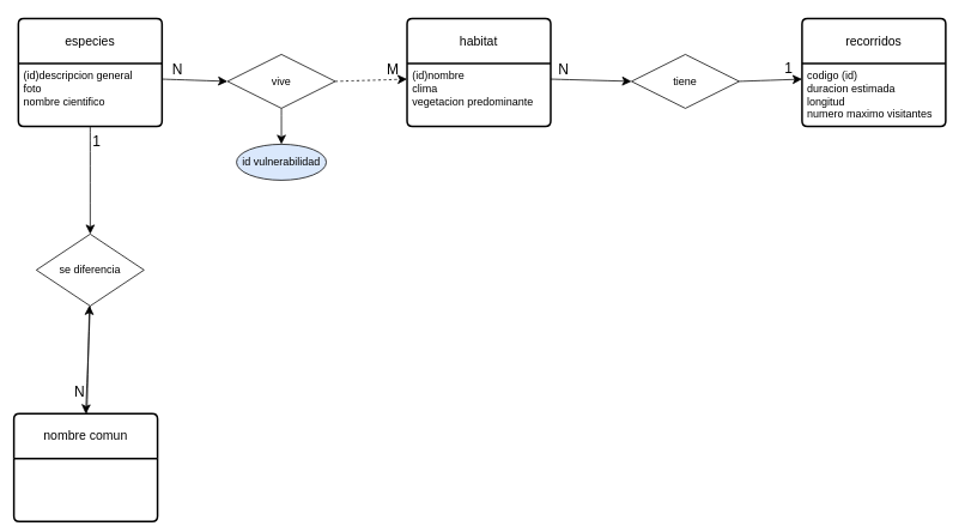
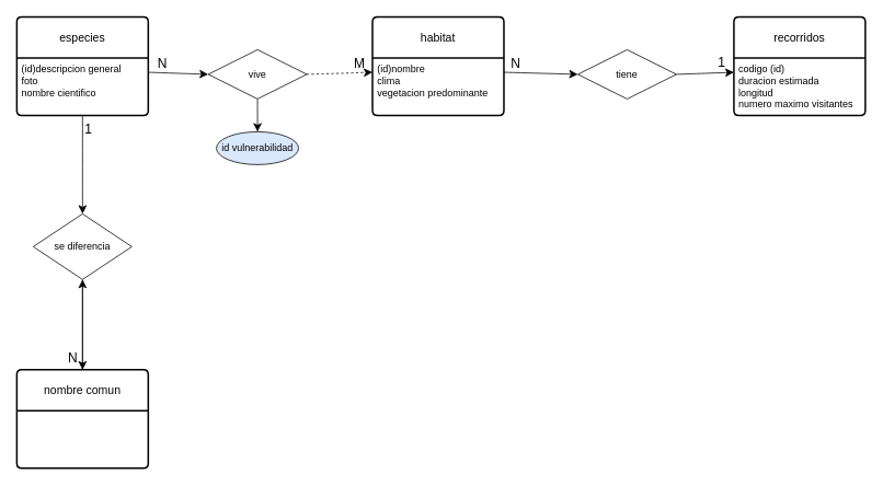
  <mxCell id="0" />
  <mxCell id="1" parent="0" />
  <mxCell id="2" style="edgeStyle=none;curved=1;rounded=0;orthogonalLoop=1;jettySize=auto;html=1;fontSize=12;startSize=8;endSize=8;" edge="1" parent="1" source="6" target="5"><mxGeometry relative="1" as="geometry" /></mxCell>
  <mxCell id="3" value="" style="edgeStyle=none;curved=1;rounded=0;orthogonalLoop=1;jettySize=auto;html=1;fontSize=12;startSize=8;endSize=8;" edge="1" parent="1" source="4" target="8"><mxGeometry relative="1" as="geometry" /></mxCell>
- <mxCell id="4" value="nombre comun" style="swimlane;childLayout=stackLayout;horizontal=1;startSize=50;horizontalStack=0;rounded=1;fontSize=14;fontStyle=0;strokeWidth=2;resizeParent=0;resizeLast=1;shadow=0;dashed=0;align=center;arcSize=4;whiteSpace=wrap;html=1;" vertex="1" parent="1"><mxGeometry x="15" y="460" width="160" height="120" as="geometry" /></mxCell>
+ <mxCell id="4" value="nombre comun" style="swimlane;childLayout=stackLayout;horizontal=1;startSize=50;horizontalStack=0;rounded=1;fontSize=14;fontStyle=0;strokeWidth=2;resizeParent=0;resizeLast=1;shadow=0;dashed=0;align=center;arcSize=4;whiteSpace=wrap;html=1;" vertex="1" parent="1"><mxGeometry x="20" y="450" width="160" height="120" as="geometry" /></mxCell>
  <mxCell id="5" value="especies" style="swimlane;childLayout=stackLayout;horizontal=1;startSize=50;horizontalStack=0;rounded=1;fontSize=14;fontStyle=0;strokeWidth=2;resizeParent=0;resizeLast=1;shadow=0;dashed=0;align=center;arcSize=4;whiteSpace=wrap;html=1;" vertex="1" parent="1"><mxGeometry x="20" y="20" width="160" height="120" as="geometry" /></mxCell>
  <mxCell id="6" value="(id)descripcion general&lt;div&gt;foto&lt;/div&gt;&lt;div&gt;nombre cientifico&lt;/div&gt;" style="align=left;strokeColor=none;fillColor=none;spacingLeft=4;spacingRight=4;fontSize=12;verticalAlign=top;resizable=0;rotatable=0;part=1;html=1;whiteSpace=wrap;" vertex="1" parent="5"><mxGeometry y="50" width="160" height="70" as="geometry" /></mxCell>
  <mxCell id="7" style="edgeStyle=none;curved=1;rounded=0;orthogonalLoop=1;jettySize=auto;html=1;exitX=0.5;exitY=1;exitDx=0;exitDy=0;entryX=0.5;entryY=0;entryDx=0;entryDy=0;fontSize=12;startSize=8;endSize=8;" edge="1" parent="1" source="8" target="4"><mxGeometry relative="1" as="geometry" /></mxCell>
  <mxCell id="8" value="se diferencia" style="shape=rhombus;perimeter=rhombusPerimeter;whiteSpace=wrap;html=1;align=center;" vertex="1" parent="1"><mxGeometry x="40" y="260" width="120" height="80" as="geometry" /></mxCell>
  <mxCell id="9" style="edgeStyle=none;curved=1;rounded=0;orthogonalLoop=1;jettySize=auto;html=1;exitX=0.5;exitY=1;exitDx=0;exitDy=0;entryX=0.5;entryY=0;entryDx=0;entryDy=0;fontSize=12;startSize=8;endSize=8;" edge="1" parent="1" source="6" target="8"><mxGeometry relative="1" as="geometry" /></mxCell>
  <mxCell id="10" value="habitat" style="swimlane;childLayout=stackLayout;horizontal=1;startSize=50;horizontalStack=0;rounded=1;fontSize=14;fontStyle=0;strokeWidth=2;resizeParent=0;resizeLast=1;shadow=0;dashed=0;align=center;arcSize=4;whiteSpace=wrap;html=1;" vertex="1" parent="1"><mxGeometry x="453" y="20" width="160" height="120" as="geometry" /></mxCell>
  <mxCell id="11" value="(id)nombre&lt;div&gt;clima&lt;/div&gt;&lt;div&gt;vegetacion predominante&lt;/div&gt;&lt;div&gt;&lt;br&gt;&lt;/div&gt;" style="align=left;strokeColor=none;fillColor=none;spacingLeft=4;spacingRight=4;fontSize=12;verticalAlign=top;resizable=0;rotatable=0;part=1;html=1;whiteSpace=wrap;" vertex="1" parent="10"><mxGeometry y="50" width="160" height="70" as="geometry" /></mxCell>
  <mxCell id="12" style="edgeStyle=none;curved=1;rounded=0;orthogonalLoop=1;jettySize=auto;html=1;exitX=1;exitY=0.5;exitDx=0;exitDy=0;entryX=0;entryY=0.25;entryDx=0;entryDy=0;fontSize=12;startSize=8;endSize=8;dashed=1;" edge="1" parent="1" source="14" target="11"><mxGeometry relative="1" as="geometry" /></mxCell>
  <mxCell id="13" style="edgeStyle=none;curved=1;rounded=0;orthogonalLoop=1;jettySize=auto;html=1;exitX=0.5;exitY=1;exitDx=0;exitDy=0;entryX=0.5;entryY=0;entryDx=0;entryDy=0;fontSize=12;startSize=8;endSize=8;" edge="1" parent="1" source="14" target="27"><mxGeometry relative="1" as="geometry" /></mxCell>
  <mxCell id="14" value="vive" style="shape=rhombus;perimeter=rhombusPerimeter;whiteSpace=wrap;html=1;align=center;" vertex="1" parent="1"><mxGeometry x="253" y="60" width="120" height="60" as="geometry" /></mxCell>
  <mxCell id="15" style="edgeStyle=none;curved=1;rounded=0;orthogonalLoop=1;jettySize=auto;html=1;exitX=1;exitY=0.25;exitDx=0;exitDy=0;entryX=0;entryY=0.5;entryDx=0;entryDy=0;fontSize=12;startSize=8;endSize=8;" edge="1" parent="1" source="6" target="14"><mxGeometry relative="1" as="geometry" /></mxCell>
  <mxCell id="16" style="edgeStyle=none;curved=1;rounded=0;orthogonalLoop=1;jettySize=auto;html=1;exitX=1;exitY=0.5;exitDx=0;exitDy=0;entryX=0;entryY=0.25;entryDx=0;entryDy=0;fontSize=12;startSize=8;endSize=8;" edge="1" parent="1" source="17" target="20"><mxGeometry relative="1" as="geometry" /></mxCell>
  <mxCell id="17" value="tiene" style="shape=rhombus;perimeter=rhombusPerimeter;whiteSpace=wrap;html=1;align=center;" vertex="1" parent="1"><mxGeometry x="703" y="60" width="120" height="60" as="geometry" /></mxCell>
  <mxCell id="18" style="edgeStyle=none;curved=1;rounded=0;orthogonalLoop=1;jettySize=auto;html=1;exitX=1;exitY=0.25;exitDx=0;exitDy=0;entryX=0;entryY=0.5;entryDx=0;entryDy=0;fontSize=12;startSize=8;endSize=8;" edge="1" parent="1" source="11" target="17"><mxGeometry relative="1" as="geometry" /></mxCell>
  <mxCell id="19" value="recorridos" style="swimlane;childLayout=stackLayout;horizontal=1;startSize=50;horizontalStack=0;rounded=1;fontSize=14;fontStyle=0;strokeWidth=2;resizeParent=0;resizeLast=1;shadow=0;dashed=0;align=center;arcSize=4;whiteSpace=wrap;html=1;" vertex="1" parent="1"><mxGeometry x="893" y="20" width="160" height="120" as="geometry" /></mxCell>
  <mxCell id="20" value="codigo (id)&lt;div&gt;duracion estimada&lt;/div&gt;&lt;div&gt;longitud&lt;/div&gt;&lt;div&gt;numero maximo visitantes&lt;/div&gt;" style="align=left;strokeColor=none;fillColor=none;spacingLeft=4;spacingRight=4;fontSize=12;verticalAlign=top;resizable=0;rotatable=0;part=1;html=1;whiteSpace=wrap;" vertex="1" parent="19"><mxGeometry y="50" width="160" height="70" as="geometry" /></mxCell>
  <mxCell id="21" value="N" style="text;html=1;align=center;verticalAlign=middle;resizable=0;points=[];autosize=1;strokeColor=none;fillColor=none;fontSize=16;" vertex="1" parent="1"><mxGeometry x="607" y="61" width="40" height="30" as="geometry" /></mxCell>
  <mxCell id="22" value="1" style="text;html=1;align=center;verticalAlign=middle;resizable=0;points=[];autosize=1;strokeColor=none;fillColor=none;fontSize=16;" vertex="1" parent="1"><mxGeometry x="863" y="60" width="30" height="30" as="geometry" /></mxCell>
  <mxCell id="23" value="N" style="text;html=1;align=center;verticalAlign=middle;resizable=0;points=[];autosize=1;strokeColor=none;fillColor=none;fontSize=16;" vertex="1" parent="1"><mxGeometry x="177" y="61" width="40" height="30" as="geometry" /></mxCell>
  <mxCell id="24" value="M" style="text;html=1;align=center;verticalAlign=middle;resizable=0;points=[];autosize=1;strokeColor=none;fillColor=none;fontSize=16;" vertex="1" parent="1"><mxGeometry x="417" y="61" width="40" height="30" as="geometry" /></mxCell>
  <mxCell id="25" value="1" style="text;html=1;align=center;verticalAlign=middle;resizable=0;points=[];autosize=1;strokeColor=none;fillColor=none;fontSize=16;" vertex="1" parent="1"><mxGeometry x="92" y="141" width="30" height="30" as="geometry" /></mxCell>
  <mxCell id="26" value="N" style="text;html=1;align=center;verticalAlign=middle;resizable=0;points=[];autosize=1;strokeColor=none;fillColor=none;fontSize=16;" vertex="1" parent="1"><mxGeometry x="68" y="420" width="40" height="30" as="geometry" /></mxCell>
  <mxCell id="27" value="id vulnerabilidad" style="ellipse;whiteSpace=wrap;html=1;align=center;fillColor=#dae8fc;" vertex="1" parent="1"><mxGeometry x="263" y="160" width="100" height="40" as="geometry" /></mxCell>
